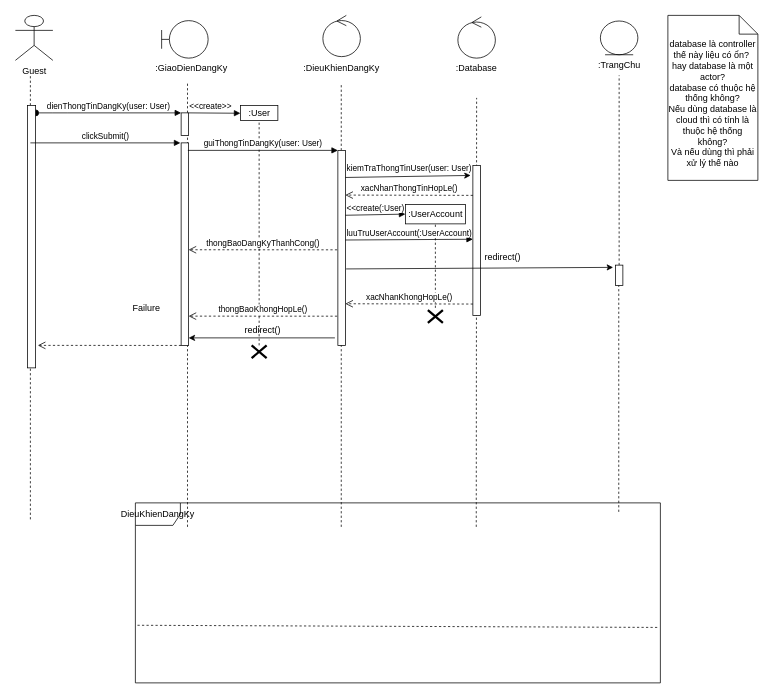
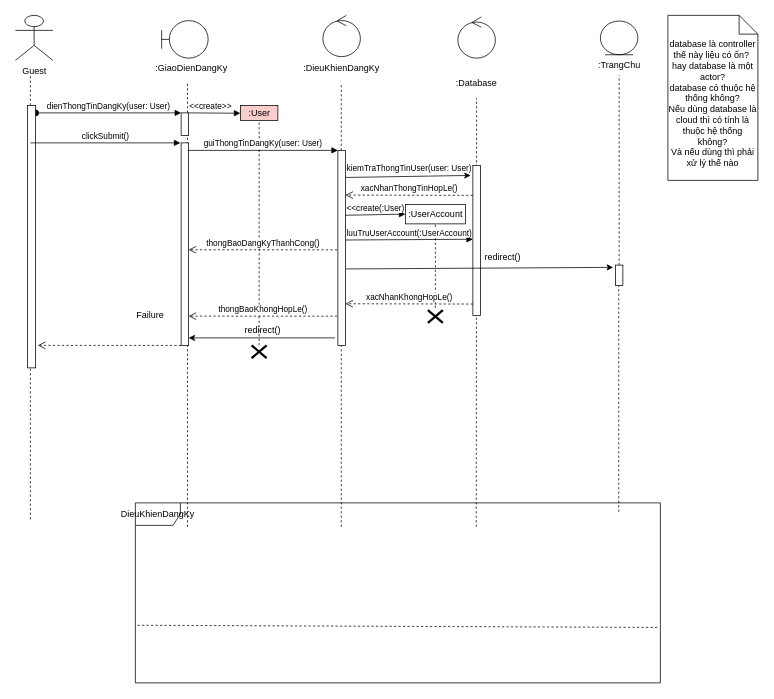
  <mxCell id="0" />
  <mxCell id="1" parent="0" />
  <mxCell id="2" value="" style="endArrow=none;dashed=1;html=1;entryX=0.5;entryY=1;entryDx=0;entryDy=0;" edge="1" parent="1" target="35"><mxGeometry width="50" height="50" relative="1" as="geometry"><mxPoint x="580" y="410" as="sourcePoint" /><mxPoint x="355" y="170" as="targetPoint" /></mxGeometry></mxCell>
  <mxCell id="3" value="" style="endArrow=none;dashed=1;html=1;entryX=0.5;entryY=1;entryDx=0;entryDy=0;" edge="1" parent="1" source="48" target="27"><mxGeometry width="50" height="50" relative="1" as="geometry"><mxPoint x="345" y="350" as="sourcePoint" /><mxPoint x="360" y="250" as="targetPoint" /></mxGeometry></mxCell>
  <mxCell id="4" value="Guest" style="shape=umlActor;verticalLabelPosition=bottom;verticalAlign=top;html=1;outlineConnect=0;" parent="1" vertex="1"><mxGeometry x="20" y="20" width="50" height="60" as="geometry" /></mxCell>
  <mxCell id="5" value="" style="endArrow=none;dashed=1;html=1;" parent="1" source="19" edge="1"><mxGeometry width="50" height="50" relative="1" as="geometry"><mxPoint x="40" y="692" as="sourcePoint" /><mxPoint x="40" y="100" as="targetPoint" /></mxGeometry></mxCell>
  <mxCell id="6" value="" style="shape=umlBoundary;whiteSpace=wrap;html=1;" parent="1" vertex="1"><mxGeometry x="215" y="27" width="62" height="50" as="geometry" /></mxCell>
  <mxCell id="7" value="" style="ellipse;shape=umlControl;whiteSpace=wrap;html=1;" parent="1" vertex="1"><mxGeometry x="430" y="20" width="50" height="55" as="geometry" /></mxCell>
  <mxCell id="8" value="" style="ellipse;shape=umlEntity;whiteSpace=wrap;html=1;" parent="1" vertex="1"><mxGeometry x="800" y="27.5" width="50" height="45" as="geometry" /></mxCell>
  <mxCell id="9" value="" style="endArrow=none;dashed=1;html=1;" parent="1" edge="1"><mxGeometry width="50" height="50" relative="1" as="geometry"><mxPoint x="249.5" y="702" as="sourcePoint" /><mxPoint x="249.5" y="110" as="targetPoint" /></mxGeometry></mxCell>
  <mxCell id="10" value=":GiaoDienDangKy" style="text;html=1;strokeColor=none;fillColor=none;align=center;verticalAlign=middle;whiteSpace=wrap;rounded=0;" parent="1" vertex="1"><mxGeometry x="230" y="80" width="50" height="20" as="geometry" /></mxCell>
  <mxCell id="11" value=":DieuKhienDangKy" style="text;html=1;strokeColor=none;fillColor=none;align=center;verticalAlign=middle;whiteSpace=wrap;rounded=0;" parent="1" vertex="1"><mxGeometry x="435" y="80" width="40" height="20" as="geometry" /></mxCell>
  <mxCell id="12" value="" style="ellipse;shape=umlControl;whiteSpace=wrap;html=1;" parent="1" vertex="1"><mxGeometry x="610" y="22" width="50" height="55" as="geometry" /></mxCell>
- <mxCell id="13" value=":Database" style="text;html=1;strokeColor=none;fillColor=none;align=center;verticalAlign=middle;whiteSpace=wrap;rounded=0;" parent="1" vertex="1"><mxGeometry x="615" y="80" width="40" height="20" as="geometry" /></mxCell>
+ <mxCell id="13" value=":Database" style="text;html=1;strokeColor=none;fillColor=none;align=center;verticalAlign=middle;whiteSpace=wrap;rounded=0;" parent="1" vertex="1"><mxGeometry x="615" y="100" width="40" height="20" as="geometry" /></mxCell>
  <mxCell id="14" value=":TrangChu" style="text;html=1;strokeColor=none;fillColor=none;align=center;verticalAlign=middle;whiteSpace=wrap;rounded=0;" parent="1" vertex="1"><mxGeometry x="787.5" y="77" width="75" height="20" as="geometry" /></mxCell>
  <mxCell id="15" value="" style="endArrow=none;dashed=1;html=1;" parent="1" source="24" edge="1"><mxGeometry width="50" height="50" relative="1" as="geometry"><mxPoint x="454.5" y="702" as="sourcePoint" /><mxPoint x="454.5" y="110" as="targetPoint" /></mxGeometry></mxCell>
  <mxCell id="16" value="" style="endArrow=none;dashed=1;html=1;" parent="1" edge="1"><mxGeometry width="50" height="50" relative="1" as="geometry"><mxPoint x="634.5" y="702" as="sourcePoint" /><mxPoint x="635" y="130" as="targetPoint" /></mxGeometry></mxCell>
  <mxCell id="17" value="" style="html=1;points=[];perimeter=orthogonalPerimeter;" parent="1" vertex="1"><mxGeometry x="241" y="150" width="10" height="30" as="geometry" /></mxCell>
  <mxCell id="18" value="dienThongTinDangKy(user: User)" style="html=1;verticalAlign=bottom;startArrow=oval;endArrow=block;startSize=8;" parent="1" source="19" target="17" edge="1"><mxGeometry relative="1" as="geometry"><mxPoint x="50" y="190" as="sourcePoint" /><Array as="points"><mxPoint x="80" y="150" /></Array></mxGeometry></mxCell>
  <mxCell id="19" value="" style="html=1;points=[];perimeter=orthogonalPerimeter;" parent="1" vertex="1"><mxGeometry x="36" y="140" width="11" height="350" as="geometry" /></mxCell>
  <mxCell id="20" value="" style="endArrow=none;dashed=1;html=1;" parent="1" target="19" edge="1"><mxGeometry width="50" height="50" relative="1" as="geometry"><mxPoint x="40" y="692" as="sourcePoint" /><mxPoint x="40" y="100" as="targetPoint" /></mxGeometry></mxCell>
  <mxCell id="21" value="clickSubmit()" style="html=1;verticalAlign=bottom;endArrow=block;" parent="1" edge="1"><mxGeometry width="80" relative="1" as="geometry"><mxPoint x="40" y="190" as="sourcePoint" /><mxPoint x="240" y="190" as="targetPoint" /></mxGeometry></mxCell>
  <mxCell id="22" value="" style="html=1;points=[];perimeter=orthogonalPerimeter;" parent="1" vertex="1"><mxGeometry x="241" y="190" width="10" height="270" as="geometry" /></mxCell>
  <mxCell id="23" value="guiThongTinDangKy(user: User)" style="html=1;verticalAlign=bottom;endArrow=block;" parent="1" edge="1"><mxGeometry width="80" relative="1" as="geometry"><mxPoint x="250" y="200" as="sourcePoint" /><mxPoint x="450" y="200" as="targetPoint" /></mxGeometry></mxCell>
  <mxCell id="24" value="" style="html=1;points=[];perimeter=orthogonalPerimeter;" parent="1" vertex="1"><mxGeometry x="450" y="200" width="10" height="260" as="geometry" /></mxCell>
  <mxCell id="25" value="" style="endArrow=none;dashed=1;html=1;" parent="1" target="24" edge="1"><mxGeometry width="50" height="50" relative="1" as="geometry"><mxPoint x="454.5" y="702" as="sourcePoint" /><mxPoint x="454.5" y="110" as="targetPoint" /></mxGeometry></mxCell>
  <mxCell id="26" value="&amp;lt;&amp;lt;create&amp;gt;&amp;gt;" style="html=1;verticalAlign=bottom;endArrow=block;" parent="1" edge="1"><mxGeometry x="-0.159" width="80" relative="1" as="geometry"><mxPoint x="251" y="150" as="sourcePoint" /><mxPoint x="320" y="150.5" as="targetPoint" /><mxPoint as="offset" /></mxGeometry></mxCell>
- <mxCell id="27" value=":User" style="html=1;" parent="1" vertex="1"><mxGeometry x="320" y="140" width="50" height="20" as="geometry" /></mxCell>
+ <mxCell id="27" value=":User" style="html=1;fillColor=#f8cecc;" parent="1" vertex="1"><mxGeometry x="320" y="140" width="50" height="20" as="geometry" /></mxCell>
  <mxCell id="28" value="" style="html=1;points=[];perimeter=orthogonalPerimeter;" parent="1" vertex="1"><mxGeometry x="630" y="220" width="10" height="200" as="geometry" /></mxCell>
  <mxCell id="29" value="xacNhanThongTinHopLe()" style="html=1;verticalAlign=bottom;endArrow=open;dashed=1;endSize=8;entryX=1.2;entryY=0.282;entryDx=0;entryDy=0;entryPerimeter=0;" parent="1" edge="1"><mxGeometry relative="1" as="geometry"><mxPoint x="460" y="259.6" as="targetPoint" /><mxPoint x="630" y="260" as="sourcePoint" /></mxGeometry></mxCell>
  <mxCell id="30" value="thongBaoDangKyThanhCong()" style="html=1;verticalAlign=bottom;endArrow=open;dashed=1;endSize=8;entryX=1.2;entryY=0.282;entryDx=0;entryDy=0;entryPerimeter=0;exitX=-0.1;exitY=0.267;exitDx=0;exitDy=0;exitPerimeter=0;" parent="1" edge="1"><mxGeometry relative="1" as="geometry"><mxPoint x="251" y="332.5" as="targetPoint" /><mxPoint x="449" y="332.6" as="sourcePoint" /></mxGeometry></mxCell>
  <mxCell id="31" value="xacNhanKhongHopLe()" style="html=1;verticalAlign=bottom;endArrow=open;dashed=1;endSize=8;entryX=1.2;entryY=0.282;entryDx=0;entryDy=0;entryPerimeter=0;" parent="1" edge="1"><mxGeometry relative="1" as="geometry"><mxPoint x="460" y="404.5" as="targetPoint" /><mxPoint x="630" y="404.9" as="sourcePoint" /></mxGeometry></mxCell>
  <mxCell id="32" value="thongBaoKhongHopLe()" style="html=1;verticalAlign=bottom;endArrow=open;dashed=1;endSize=8;entryX=1.2;entryY=0.282;entryDx=0;entryDy=0;entryPerimeter=0;exitX=-0.1;exitY=0.364;exitDx=0;exitDy=0;exitPerimeter=0;" parent="1" edge="1"><mxGeometry relative="1" as="geometry"><mxPoint x="251" y="421" as="targetPoint" /><mxPoint x="449" y="421.08" as="sourcePoint" /></mxGeometry></mxCell>
  <mxCell id="33" value="&amp;lt;&amp;lt;create(:User)" style="html=1;verticalAlign=bottom;endArrow=block;entryX=0;entryY=0.5;entryDx=0;entryDy=0;" parent="1" target="35" edge="1"><mxGeometry width="80" relative="1" as="geometry"><mxPoint x="460" y="286.5" as="sourcePoint" /><mxPoint x="530" y="286.5" as="targetPoint" /></mxGeometry></mxCell>
  <mxCell id="34" value="DieuKhienDangKy" style="shape=umlFrame;whiteSpace=wrap;html=1;" parent="1" vertex="1"><mxGeometry x="180" y="670" width="700" height="240" as="geometry" /></mxCell>
  <mxCell id="35" value=":UserAccount" style="html=1;" parent="1" vertex="1"><mxGeometry x="540" y="272" width="80" height="26" as="geometry" /></mxCell>
  <mxCell id="36" value="" style="endArrow=none;dashed=1;html=1;" parent="1" source="37" edge="1"><mxGeometry width="50" height="50" relative="1" as="geometry"><mxPoint x="824.5" y="682" as="sourcePoint" /><mxPoint x="825" y="100" as="targetPoint" /></mxGeometry></mxCell>
  <mxCell id="37" value="" style="html=1;points=[];perimeter=orthogonalPerimeter;" parent="1" vertex="1"><mxGeometry x="820" y="353" width="10" height="27" as="geometry" /></mxCell>
  <mxCell id="38" value="" style="endArrow=none;dashed=1;html=1;" parent="1" target="37" edge="1"><mxGeometry width="50" height="50" relative="1" as="geometry"><mxPoint x="824.5" y="682" as="sourcePoint" /><mxPoint x="824.5" y="90" as="targetPoint" /></mxGeometry></mxCell>
  <mxCell id="39" value="luuTruUserAccount(:UserAccount)" style="html=1;verticalAlign=bottom;endArrow=block;" parent="1" edge="1"><mxGeometry width="80" relative="1" as="geometry"><mxPoint x="460" y="319.5" as="sourcePoint" /><mxPoint x="630" y="318.5" as="targetPoint" /></mxGeometry></mxCell>
  <mxCell id="40" value="" style="endArrow=none;dashed=1;html=1;exitX=0.004;exitY=0.68;exitDx=0;exitDy=0;exitPerimeter=0;entryX=0.998;entryY=0.692;entryDx=0;entryDy=0;entryPerimeter=0;" parent="1" source="34" edge="1" target="34"><mxGeometry width="50" height="50" relative="1" as="geometry"><mxPoint x="230" y="400" as="sourcePoint" /><mxPoint x="730" y="380" as="targetPoint" /></mxGeometry></mxCell>
- <mxCell id="41" value="Failure" style="text;html=1;strokeColor=none;fillColor=none;align=center;verticalAlign=middle;whiteSpace=wrap;rounded=0;" parent="1" vertex="1"><mxGeometry x="175" y="400" width="40" height="20" as="geometry" /></mxCell>
+ <mxCell id="41" value="Failure" style="text;html=1;strokeColor=none;fillColor=none;align=center;verticalAlign=middle;whiteSpace=wrap;rounded=0;" parent="1" vertex="1"><mxGeometry x="180" y="410" width="40" height="20" as="geometry" /></mxCell>
  <mxCell id="42" value="" style="endArrow=classic;html=1;entryX=-0.3;entryY=0.067;entryDx=0;entryDy=0;entryPerimeter=0;exitX=1;exitY=0.139;exitDx=0;exitDy=0;exitPerimeter=0;" edge="1" parent="1" source="24" target="28"><mxGeometry width="50" height="50" relative="1" as="geometry"><mxPoint x="450" y="300" as="sourcePoint" /><mxPoint x="500" y="250" as="targetPoint" /></mxGeometry></mxCell>
  <mxCell id="43" value="&lt;meta charset=&quot;utf-8&quot;&gt;&lt;span style=&quot;color: rgb(0, 0, 0); font-family: helvetica; font-size: 11px; font-style: normal; font-weight: 400; letter-spacing: normal; text-align: center; text-indent: 0px; text-transform: none; word-spacing: 0px; background-color: rgb(255, 255, 255); display: inline; float: none;&quot;&gt;kiemTraThongTinUser(user: User)&lt;/span&gt;" style="text;whiteSpace=wrap;html=1;" vertex="1" parent="1"><mxGeometry x="460" y="210" width="190" height="30" as="geometry" /></mxCell>
  <mxCell id="44" value="" style="endArrow=classic;html=1;exitX=1.1;exitY=0.608;exitDx=0;exitDy=0;exitPerimeter=0;" edge="1" parent="1" source="24"><mxGeometry width="50" height="50" relative="1" as="geometry"><mxPoint x="580" y="400" as="sourcePoint" /><mxPoint x="817" y="356" as="targetPoint" /></mxGeometry></mxCell>
  <mxCell id="45" value="redirect()" style="text;html=1;strokeColor=none;fillColor=none;align=center;verticalAlign=middle;whiteSpace=wrap;rounded=0;" vertex="1" parent="1"><mxGeometry x="650" y="333" width="40" height="20" as="geometry" /></mxCell>
  <mxCell id="46" value="" style="endArrow=classic;html=1;" edge="1" parent="1" target="22"><mxGeometry width="50" height="50" relative="1" as="geometry"><mxPoint x="446" y="450" as="sourcePoint" /><mxPoint x="827" y="366" as="targetPoint" /></mxGeometry></mxCell>
  <mxCell id="47" value="redirect()" style="text;html=1;strokeColor=none;fillColor=none;align=center;verticalAlign=middle;whiteSpace=wrap;rounded=0;" vertex="1" parent="1"><mxGeometry x="330" y="430" width="40" height="20" as="geometry" /></mxCell>
  <mxCell id="48" value="" style="shape=umlDestroy;whiteSpace=wrap;html=1;strokeWidth=3;" vertex="1" parent="1"><mxGeometry x="335" y="460" width="20" height="17" as="geometry" /></mxCell>
  <mxCell id="49" value="" style="shape=umlDestroy;whiteSpace=wrap;html=1;strokeWidth=3;" vertex="1" parent="1"><mxGeometry x="570" y="413" width="20" height="17" as="geometry" /></mxCell>
  <mxCell id="50" value="" style="html=1;verticalAlign=bottom;endArrow=open;dashed=1;endSize=8;exitX=-0.1;exitY=0.267;exitDx=0;exitDy=0;exitPerimeter=0;" edge="1" parent="1"><mxGeometry relative="1" as="geometry"><mxPoint x="50" y="460" as="targetPoint" /><mxPoint x="241" y="460.1" as="sourcePoint" /></mxGeometry></mxCell>
  <mxCell id="51" value="database là controller thế này liệu có ổn?&amp;nbsp;&lt;br&gt;hay database là một actor?&lt;br&gt;database có thuộc hệ thống không?&lt;br&gt;Nếu dùng database là cloud thì có tính là thuộc hệ thống không?&lt;br&gt;Và nếu dùng thì phải xử lý thế nào" style="shape=note2;boundedLbl=1;whiteSpace=wrap;html=1;size=25;verticalAlign=top;align=center;" vertex="1" parent="1"><mxGeometry x="890" y="20" width="120" height="220" as="geometry" /></mxCell>
